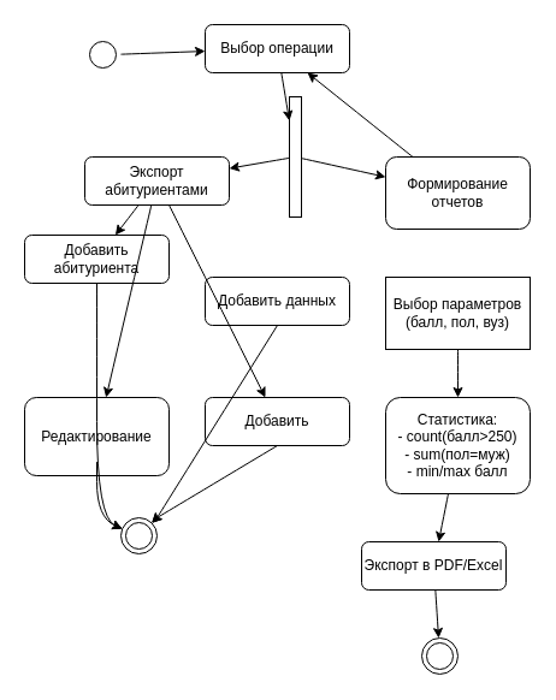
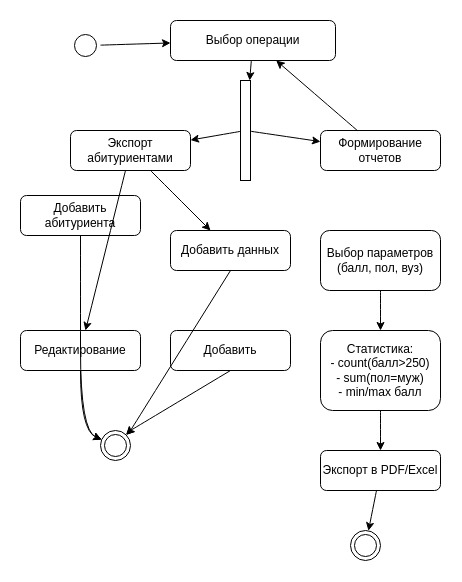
  <mxCell id="0" />
  <mxCell id="1" parent="0" />
  <mxCell id="2" value="" style="ellipse;whiteSpace=wrap;html=1;shape=startState;" vertex="1" parent="1"><mxGeometry x="70" y="30" width="30" height="30" as="geometry" /></mxCell>
- <mxCell id="3" value="Выбор операции" style="rounded=1;whiteSpace=wrap;html=1;" vertex="1" parent="1"><mxGeometry x="170" y="20" width="120" height="40" as="geometry" /></mxCell>
+ <mxCell id="3" value="Выбор операции" style="rounded=1;whiteSpace=wrap;html=1;" vertex="1" parent="1"><mxGeometry x="170" y="20" width="165" height="40" as="geometry" /></mxCell>
  <mxCell id="4" value="" style="fork;whiteSpace=wrap;html=1;" vertex="1" parent="1"><mxGeometry x="240" y="80" width="10" height="100" as="geometry" /></mxCell>
  <mxCell id="5" value="Экспорт абитуриентами" style="rounded=1;whiteSpace=wrap;html=1;" vertex="1" parent="1"><mxGeometry x="70" y="130" width="120" height="40" as="geometry" /></mxCell>
- <mxCell id="6" value="Формирование отчетов" style="rounded=1;whiteSpace=wrap;html=1;" vertex="1" parent="1"><mxGeometry x="320" y="130" width="120" height="60" as="geometry" /></mxCell>
+ <mxCell id="6" value="Формирование отчетов" style="rounded=1;whiteSpace=wrap;html=1;" vertex="1" parent="1"><mxGeometry x="320" y="130" width="120" height="40" as="geometry" /></mxCell>
  <mxCell id="7" value="Добавить абитуриента" style="rounded=1;whiteSpace=wrap;html=1;" vertex="1" parent="1"><mxGeometry x="20" y="195" width="120" height="40" as="geometry" /></mxCell>
  <mxCell id="8" value="Добавить данных" style="rounded=1;whiteSpace=wrap;html=1;" vertex="1" parent="1"><mxGeometry x="170" y="230" width="120" height="40" as="geometry" /></mxCell>
- <mxCell id="9" value="Редактирование" style="rounded=1;whiteSpace=wrap;html=1;" vertex="1" parent="1"><mxGeometry x="20" y="330" width="120" height="65" as="geometry" /></mxCell>
+ <mxCell id="9" value="Редактирование" style="rounded=1;whiteSpace=wrap;html=1;" vertex="1" parent="1"><mxGeometry x="20" y="330" width="120" height="40" as="geometry" /></mxCell>
  <mxCell id="10" value="Добавить" style="rounded=1;whiteSpace=wrap;html=1;" vertex="1" parent="1"><mxGeometry x="170" y="330" width="120" height="40" as="geometry" /></mxCell>
- <mxCell id="11" value="Выбор параметров&lt;br&gt;(балл, пол, вуз)" style="whiteSpace=wrap;html=1;rounded=0;" vertex="1" parent="1"><mxGeometry x="320" y="230" width="120" height="60" as="geometry" /></mxCell>
+ <mxCell id="11" value="Выбор параметров&lt;br&gt;(балл, пол, вуз)" style="rounded=1;whiteSpace=wrap;html=1;" vertex="1" parent="1"><mxGeometry x="320" y="230" width="120" height="60" as="geometry" /></mxCell>
  <mxCell id="12" value="Статистика:&lt;br&gt;- count(балл&gt;250)&lt;br&gt;- sum(пол=муж)&lt;br&gt;- min/max балл" style="rounded=1;whiteSpace=wrap;html=1;" vertex="1" parent="1"><mxGeometry x="320" y="330" width="120" height="80" as="geometry" /></mxCell>
- <mxCell id="13" value="Экспорт в PDF/Excel" style="rounded=1;whiteSpace=wrap;html=1;" vertex="1" parent="1"><mxGeometry x="300" y="450" width="120" height="40" as="geometry" /></mxCell>
+ <mxCell id="13" value="Экспорт в PDF/Excel" style="rounded=1;whiteSpace=wrap;html=1;" vertex="1" parent="1"><mxGeometry x="320" y="450" width="120" height="40" as="geometry" /></mxCell>
  <mxCell id="14" value="" style="edgeStyle=none;curved=1;rounded=0;html=1;" edge="1" parent="1" source="2" target="3"><mxGeometry relative="1" as="geometry" /></mxCell>
  <mxCell id="15" value="" style="edgeStyle=none;curved=1;rounded=0;html=1;" edge="1" parent="1" source="3" target="4"><mxGeometry relative="1" as="geometry" /></mxCell>
  <mxCell id="16" value="" style="edgeStyle=none;curved=1;rounded=0;html=1;" edge="1" parent="1" source="4" target="5"><mxGeometry relative="1" as="geometry" /></mxCell>
  <mxCell id="17" value="" style="edgeStyle=none;curved=1;rounded=0;html=1;" edge="1" parent="1" source="4" target="6"><mxGeometry relative="1" as="geometry" /></mxCell>
- <mxCell id="18" value="" style="edgeStyle=none;curved=1;rounded=0;html=1;" edge="1" parent="1" source="5" target="7"><mxGeometry relative="1" as="geometry" /></mxCell>
+ <mxCell id="19" value="" style="edgeStyle=none;curved=1;rounded=0;html=1;" edge="1" parent="1" source="5" target="8"><mxGeometry relative="1" as="geometry" /></mxCell>
  <mxCell id="20" value="" style="edgeStyle=none;curved=1;rounded=0;html=1;" edge="1" parent="1" source="5" target="9"><mxGeometry relative="1" as="geometry" /></mxCell>
- <mxCell id="21" value="" style="edgeStyle=none;curved=1;rounded=0;html=1;" edge="1" parent="1" source="5" target="10"><mxGeometry relative="1" as="geometry" /></mxCell>
  <mxCell id="22" value="" style="edgeStyle=none;curved=1;rounded=0;html=1;" edge="1" parent="1" source="6" target="3"><mxGeometry relative="1" as="geometry" /></mxCell>
  <mxCell id="23" value="" style="edgeStyle=none;curved=1;rounded=0;html=1;" edge="1" parent="1" source="11" target="12"><mxGeometry relative="1" as="geometry" /></mxCell>
  <mxCell id="24" value="" style="edgeStyle=none;curved=1;rounded=0;html=1;" edge="1" parent="1" source="12" target="13"><mxGeometry relative="1" as="geometry" /></mxCell>
  <mxCell id="25" value="" style="ellipse;whiteSpace=wrap;html=1;shape=endState;" vertex="1" parent="1"><mxGeometry x="100" y="430" width="30" height="30" as="geometry" /></mxCell>
  <mxCell id="26" value="" style="ellipse;whiteSpace=wrap;html=1;shape=endState;" vertex="1" parent="1"><mxGeometry x="350" y="530" width="30" height="30" as="geometry" /></mxCell>
  <mxCell id="27" value="" style="edgeStyle=none;curved=1;rounded=0;html=1;" edge="1" parent="1" source="7" target="25"><mxGeometry relative="1" as="geometry"><Array as="points"><mxPoint x="80" y="270" /><mxPoint x="80" y="430" /></Array></mxGeometry></mxCell>
  <mxCell id="28" value="" style="edgeStyle=none;curved=1;rounded=0;html=1;" edge="1" parent="1" source="8" target="25"><mxGeometry relative="1" as="geometry"><Array as="points"><mxPoint x="230" y="270" /><mxPoint x="130" y="430" /></Array></mxGeometry></mxCell>
  <mxCell id="29" value="" style="edgeStyle=none;curved=1;rounded=0;html=1;" edge="1" parent="1" source="9" target="25"><mxGeometry relative="1" as="geometry"><Array as="points"><mxPoint x="80" y="370" /><mxPoint x="80" y="430" /></Array></mxGeometry></mxCell>
  <mxCell id="30" value="" style="edgeStyle=none;curved=1;rounded=0;html=1;" edge="1" parent="1" source="10" target="25"><mxGeometry relative="1" as="geometry"><Array as="points"><mxPoint x="230" y="370" /><mxPoint x="130" y="430" /></Array></mxGeometry></mxCell>
  <mxCell id="31" value="" style="edgeStyle=none;curved=1;rounded=0;html=1;" edge="1" parent="1" source="13" target="26"><mxGeometry relative="1" as="geometry" /></mxCell>
